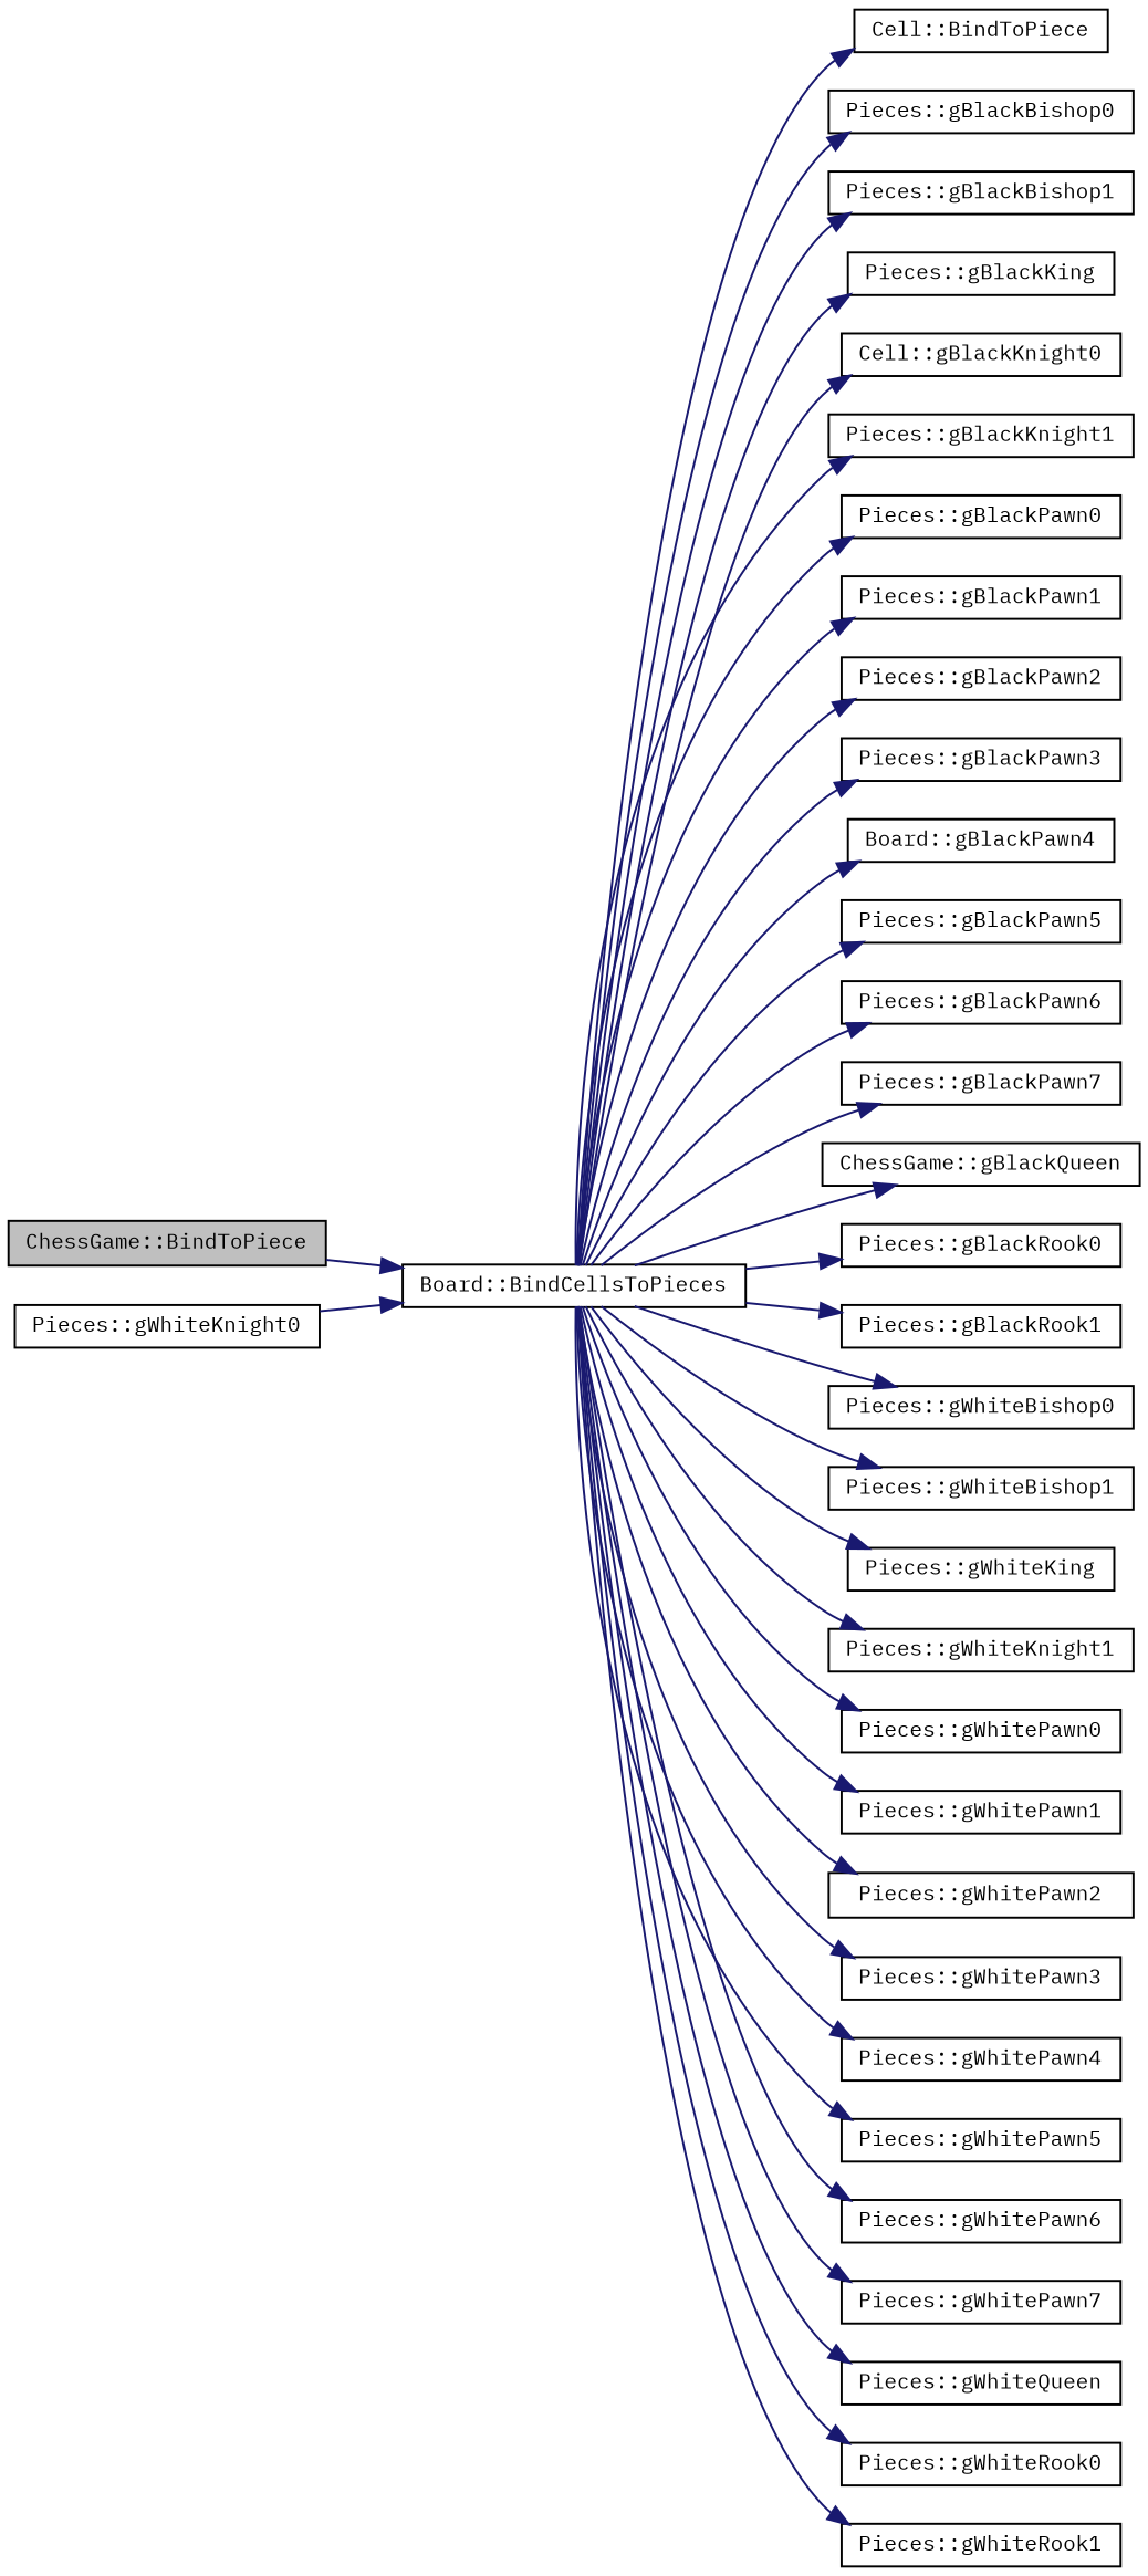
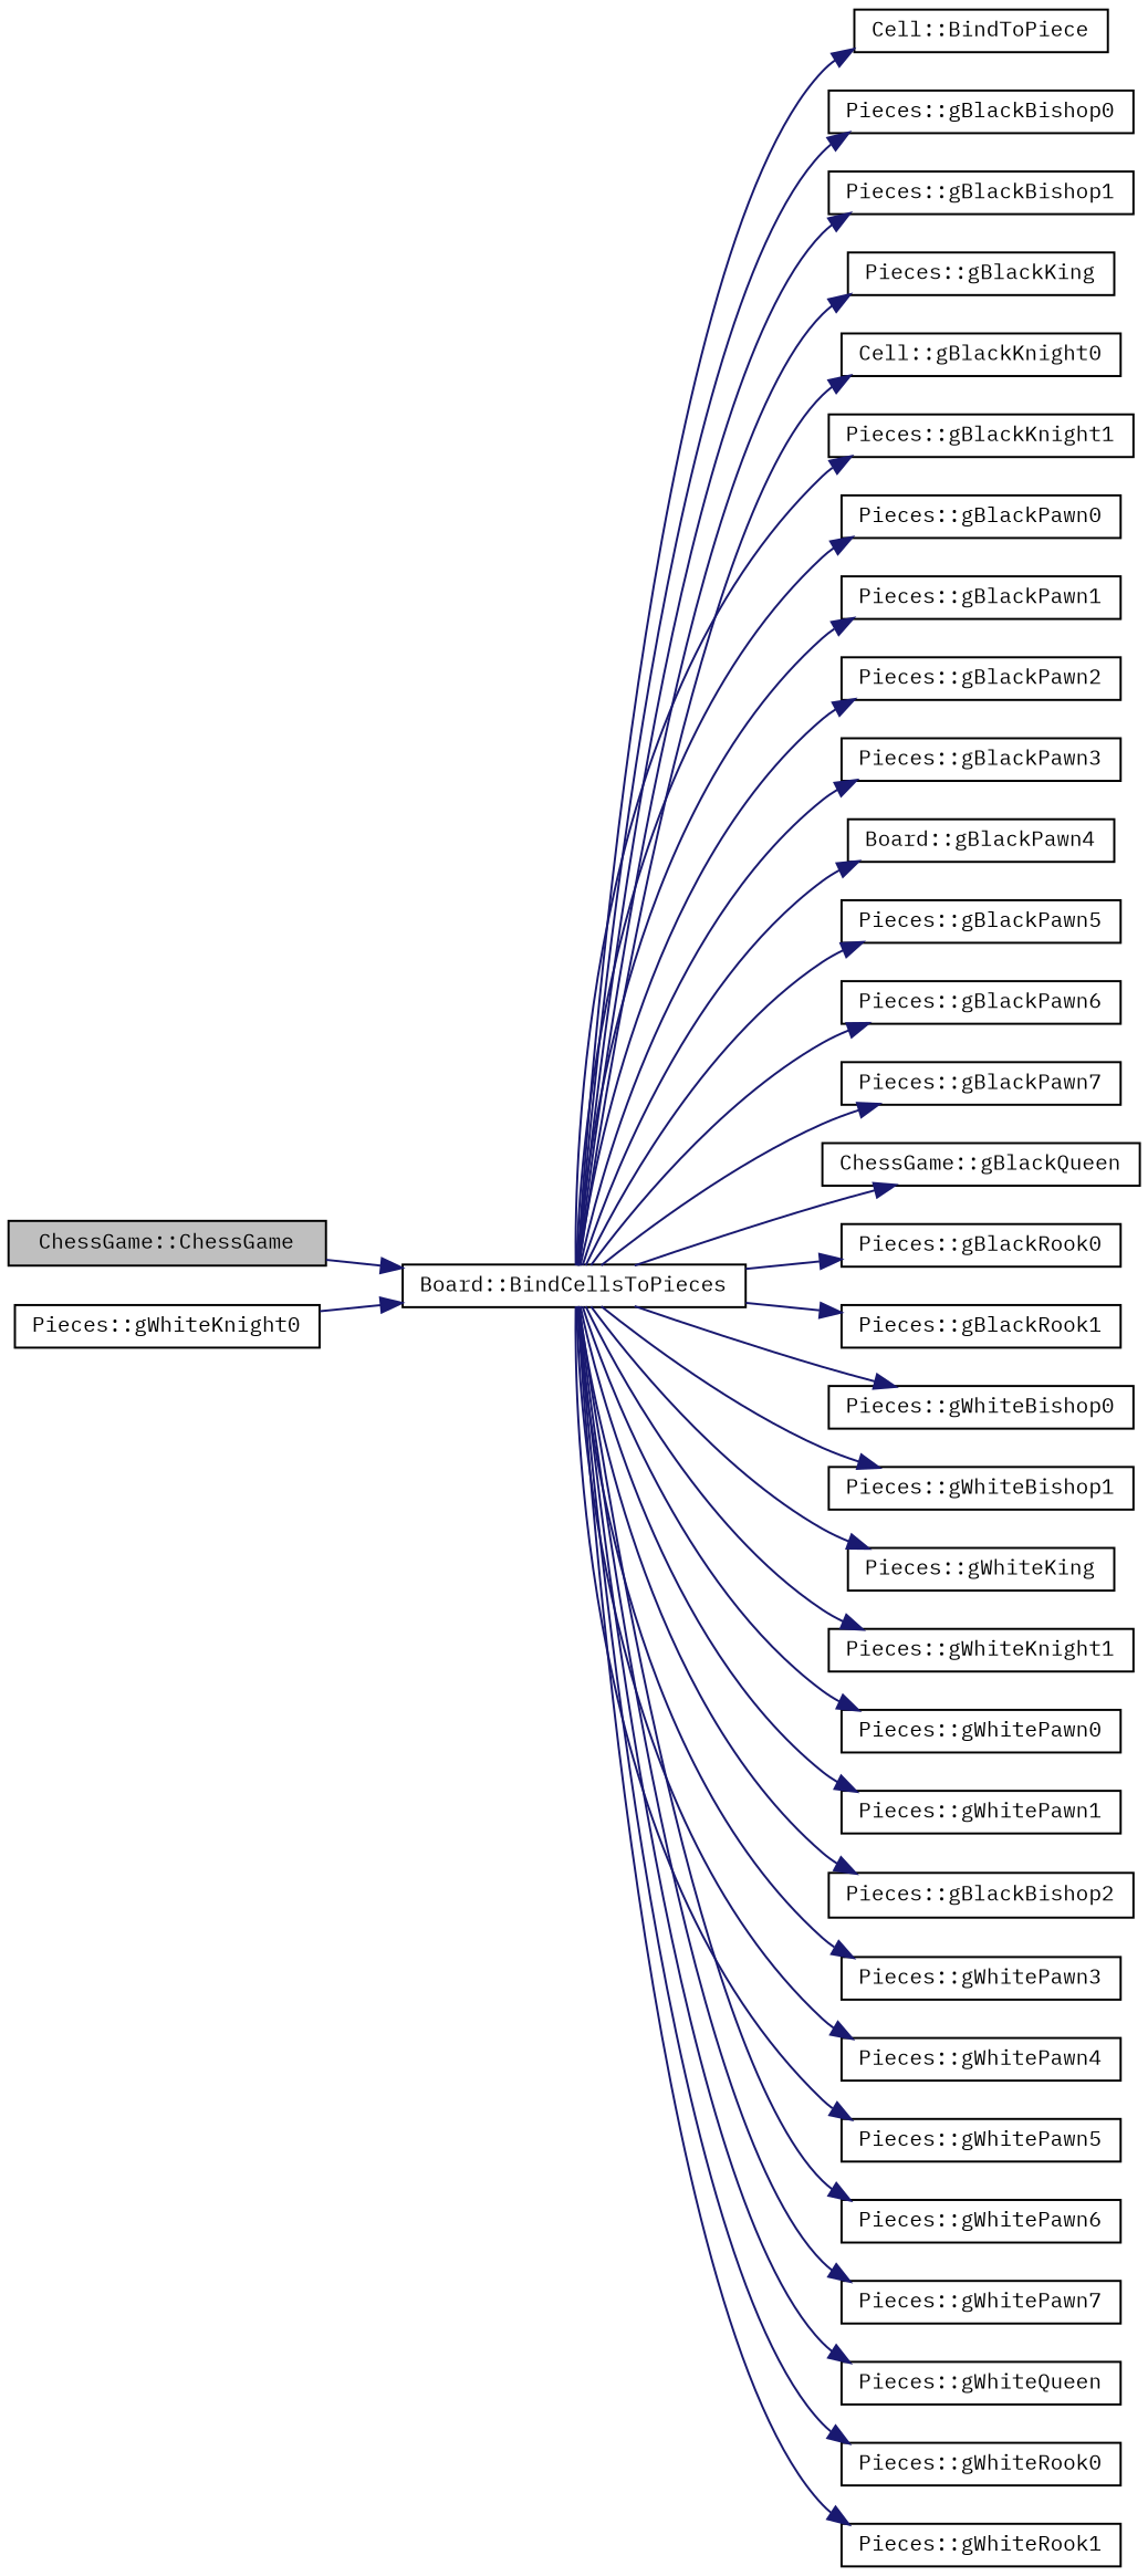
  digraph {
    fontname="IBM Plex Mono"
    rankdir=LR
    node [color=black fontname="IBM Plex Mono" fontsize=10 shape=record]
    edge [color=midnightblue fontname="IBM Plex Mono" fontsize=10 labelfontname=Helvetica labelfontsize=10 style=solid]
-   n1 [fillcolor=grey75 fontcolor=black height=0.2 label="ChessGame::BindToPiece" style=filled width=0.4]
+   n1 [fillcolor=grey75 fontcolor=black height=0.2 label="ChessGame::ChessGame" style=filled width=0.4]
    n2 [height=0.2 label="Board::BindCellsToPieces" width=0.4]
    n3 [height=0.2 label="Cell::BindToPiece" width=0.4]
    n4 [height=0.2 label="Pieces::gBlackBishop0" width=0.4]
    n5 [height=0.2 label="Pieces::gBlackBishop1" width=0.4]
    n6 [height=0.2 label="Pieces::gBlackKing" width=0.4]
    n7 [height=0.2 label="Cell::gBlackKnight0" width=0.4]
    n8 [height=0.2 label="Pieces::gBlackKnight1" width=0.4]
    n9 [height=0.2 label="Pieces::gBlackPawn0" width=0.4]
    n10 [height=0.2 label="Pieces::gBlackPawn1" width=0.4]
    n11 [height=0.2 label="Pieces::gBlackPawn2" width=0.4]
    n12 [height=0.2 label="Pieces::gBlackPawn3" width=0.4]
    n13 [height=0.2 label="Board::gBlackPawn4" width=0.4]
    n14 [height=0.2 label="Pieces::gBlackPawn5" width=0.4]
    n15 [height=0.2 label="Pieces::gBlackPawn6" width=0.4]
    n16 [height=0.2 label="Pieces::gBlackPawn7" width=0.4]
    n17 [height=0.2 label="ChessGame::gBlackQueen" width=0.4]
    n18 [height=0.2 label="Pieces::gBlackRook0" width=0.4]
    n19 [height=0.2 label="Pieces::gBlackRook1" width=0.4]
    n20 [height=0.2 label="Pieces::gWhiteBishop0" width=0.4]
    n21 [height=0.2 label="Pieces::gWhiteBishop1" width=0.4]
    n22 [height=0.2 label="Pieces::gWhiteKing" width=0.4]
    n23 [height=0.2 label="Pieces::gWhiteKnight1" width=0.4]
    n24 [height=0.2 label="Pieces::gWhitePawn0" width=0.4]
    n25 [height=0.2 label="Pieces::gWhitePawn1" width=0.4]
-   n26 [height=0.2 label="Pieces::gWhitePawn2" width=0.4]
+   n26 [height=0.2 label="Pieces::gBlackBishop2" width=0.4]
    n27 [height=0.2 label="Pieces::gWhitePawn3" width=0.4]
    n28 [height=0.2 label="Pieces::gWhitePawn4" width=0.4]
    n29 [height=0.2 label="Pieces::gWhitePawn5" width=0.4]
    n30 [height=0.2 label="Pieces::gWhitePawn6" width=0.4]
    n31 [height=0.2 label="Pieces::gWhitePawn7" width=0.4]
    n32 [height=0.2 label="Pieces::gWhiteQueen" width=0.4]
    n33 [height=0.2 label="Pieces::gWhiteRook0" width=0.4]
    n34 [height=0.2 label="Pieces::gWhiteRook1" width=0.4]
    n35 [height=0.2 label="Pieces::gWhiteKnight0" width=0.4]
    n1 -> n2
    n2 -> n3
    n2 -> n4
    n2 -> n5
    n2 -> n6
    n2 -> n7
    n2 -> n8
    n2 -> n9
    n2 -> n10
    n2 -> n11
    n2 -> n12
    n2 -> n13
    n2 -> n14
    n2 -> n15
    n2 -> n16
    n2 -> n17
    n2 -> n18
    n2 -> n19
    n2 -> n20
    n2 -> n21
    n2 -> n22
    n2 -> n23
    n2 -> n24
    n2 -> n25
    n2 -> n26
    n2 -> n27
    n2 -> n28
    n2 -> n29
    n2 -> n30
    n2 -> n31
    n2 -> n32
    n2 -> n33
    n2 -> n34
    n35 -> n2
  }
